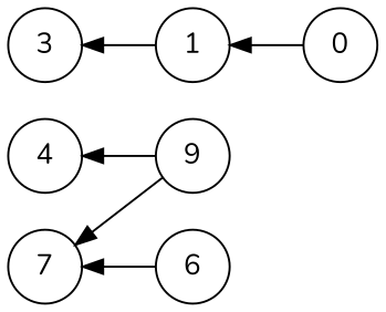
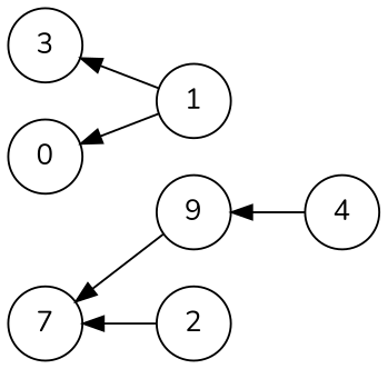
  digraph {
    fontname=Nunito
    rankdir=LR
    node [fontname=Nunito shape=circle]
    edge [dir=back fontname=Nunito]
    n1 [label=9]
    7
-   6
+   6 [label=2]
    4
    3
    1
    0
-   4 -> n1
+   n1 -> 4
    7 -> n1
    7 -> 6
    3 -> 1
-   1 -> 0
+   0 -> 1
  }
